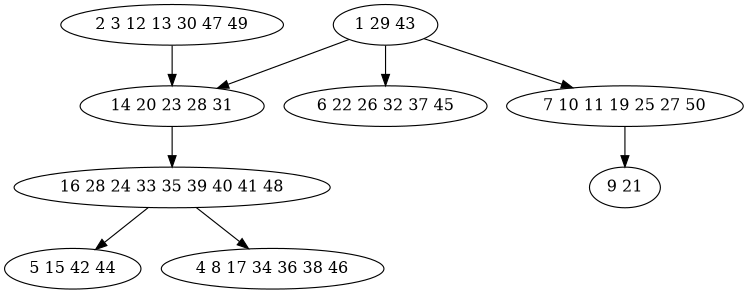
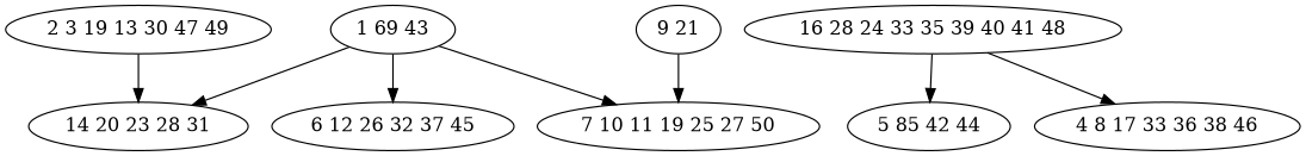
  digraph {
-   n1 [label="2 3 12 13 30 47 49"]
+   n1 [label="2 3 19 13 30 47 49"]
    n2 [label="14 20 23 28 31"]
-   n3 [label="1 29 43"]
-   n4 [label="6 22 26 32 37 45"]
+   n3 [label="1 69 43"]
+   n4 [label="6 12 26 32 37 45"]
    n5 [label="7 10 11 19 25 27 50"]
    n6 [label="16 28 24 33 35 39 40 41 48"]
    n7 [label="9 21"]
-   n8 [label="5 15 42 44"]
-   n9 [label="4 8 17 34 36 38 46"]
+   n8 [label="5 85 42 44"]
+   n9 [label="4 8 17 33 36 38 46"]
    n1 -> n2
-   n2 -> n6
    n3 -> n2
    n3 -> n4
    n3 -> n5
-   n5 -> n7
+   n7 -> n5
    n6 -> n8
    n6 -> n9
  }
